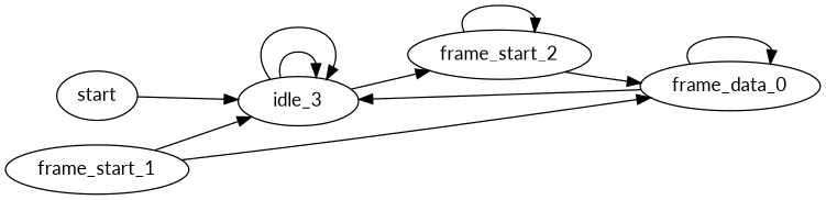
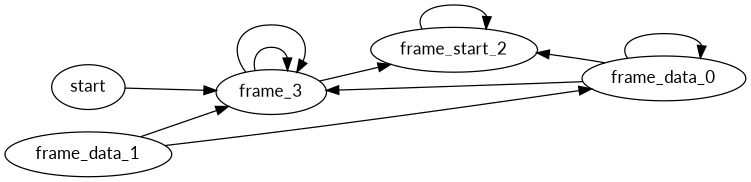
  digraph {
    fontname=Lato
    rankdir=LR
    node [fontname=Lato]
    edge [fontname=Lato]
    n1 [label=start]
-   n2 [label=idle_3]
+   n2 [label=frame_3]
    n3 [label=frame_start_2]
    n4 [label=frame_data_0]
-   n5 [label=frame_start_1]
+   n5 [label=frame_data_1]
    n1 -> n2
    n2 -> n2
    n2 -> n2
    n2 -> n3
    n3 -> n3
-   n3 -> n4
+   n4 -> n3
    n4 -> n2
    n4 -> n4
    n5 -> n2
    n5 -> n4
  }
